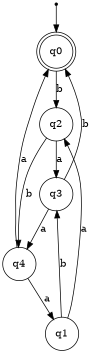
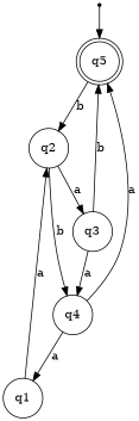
  digraph {
    rankdir=TB
    node [shape=circle]
    p [shape=point]
-   q0 [shape=doublecircle]
+   q0 [shape=doublecircle label=q5]
    q2
    q1
    q3
    q4
    p -> q0
    q0 -> q2 [label=b]
    q2 -> q3 [label=a]
    q2 -> q4 [label=b]
    q1 -> q2 [label=a]
-   q1 -> q3 [label=b]
    q3 -> q0 [label=b]
    q3 -> q4 [label=a]
    q4 -> q0 [label=a]
    q4 -> q1 [label=a]
  }
